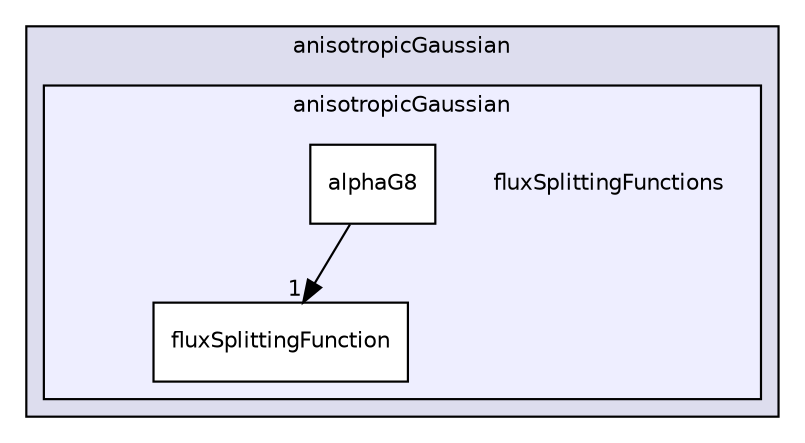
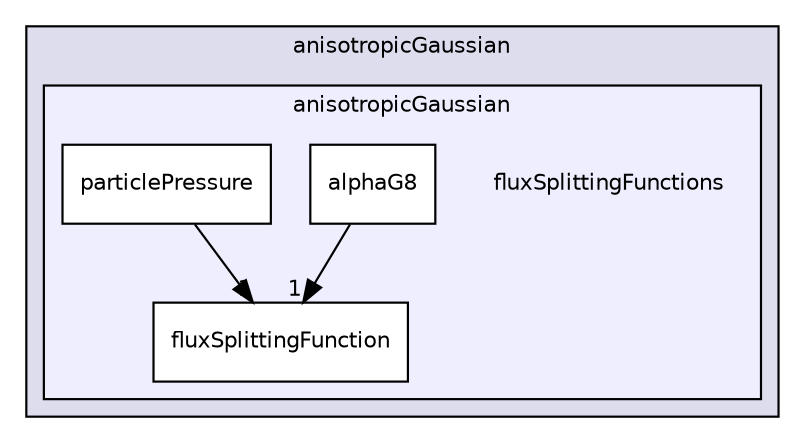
  digraph {
    compound=true
    node [fontname=Helvetica fontsize=10 shape=box color=black fillcolor=white style=filled]
    edge [headlabel=1 labeldistance=1.5 labelfontname=Helvetica labelfontsize=10]
    n1 [label=fluxSplittingFunctions shape=plaintext color="" fillcolor="" style=""]
    n2 [label=alphaG8]
    n3 [label=fluxSplittingFunction]
+   n4 [label=particlePressure]
    subgraph cluster_1 {
      bgcolor="#ddddee"
      fontname=Helvetica
      fontsize=10
      label=anisotropicGaussian
      pencolor=black
      subgraph cluster_2 {
        bgcolor="#eeeeff"
        fontname=Helvetica
        fontsize=10
        label=anisotropicGaussian
        pencolor=black
        n1
        n2
        n3
+       n4
      }
    }
    n2 -> n3
+   n4 -> n3
  }
